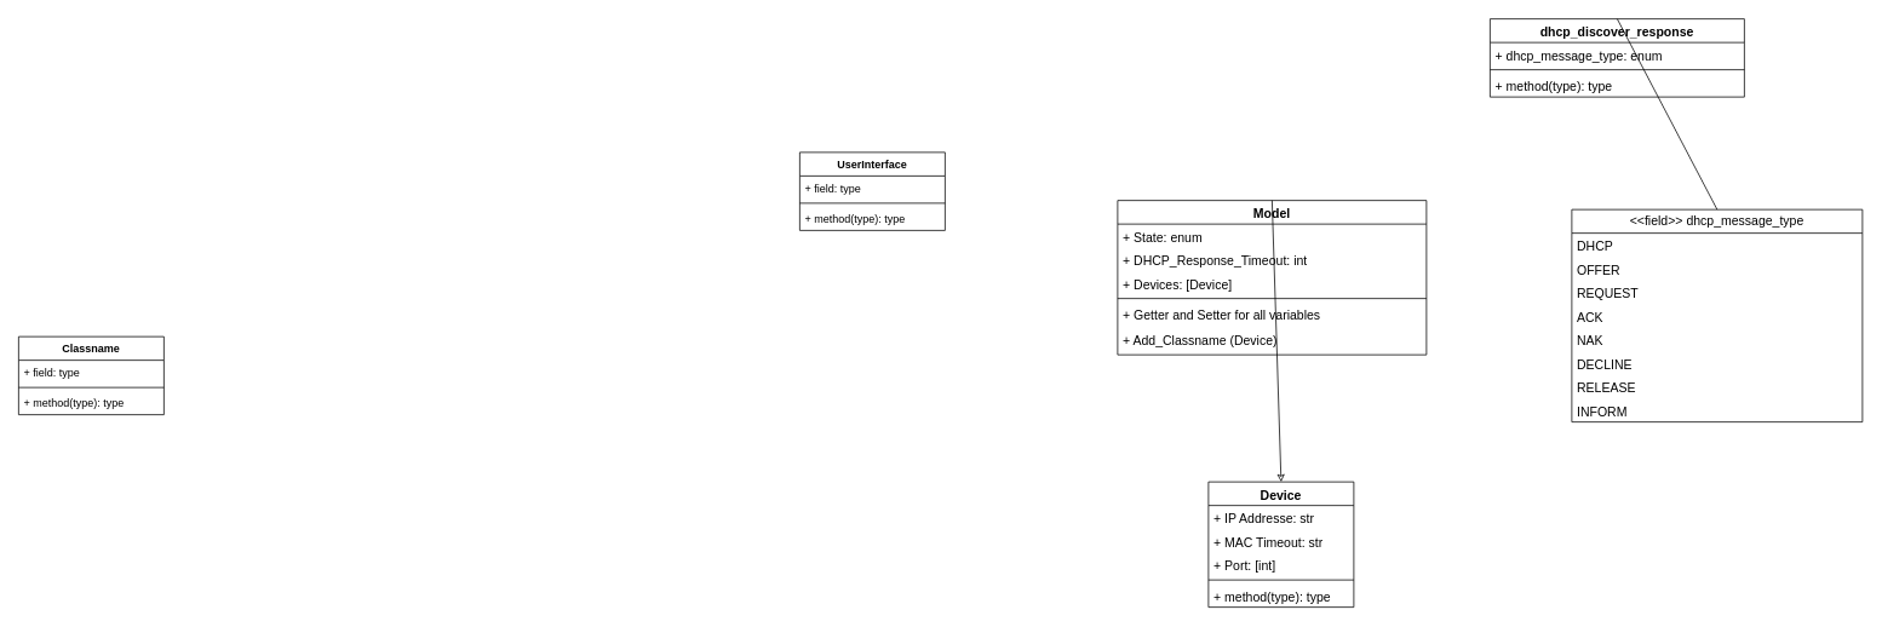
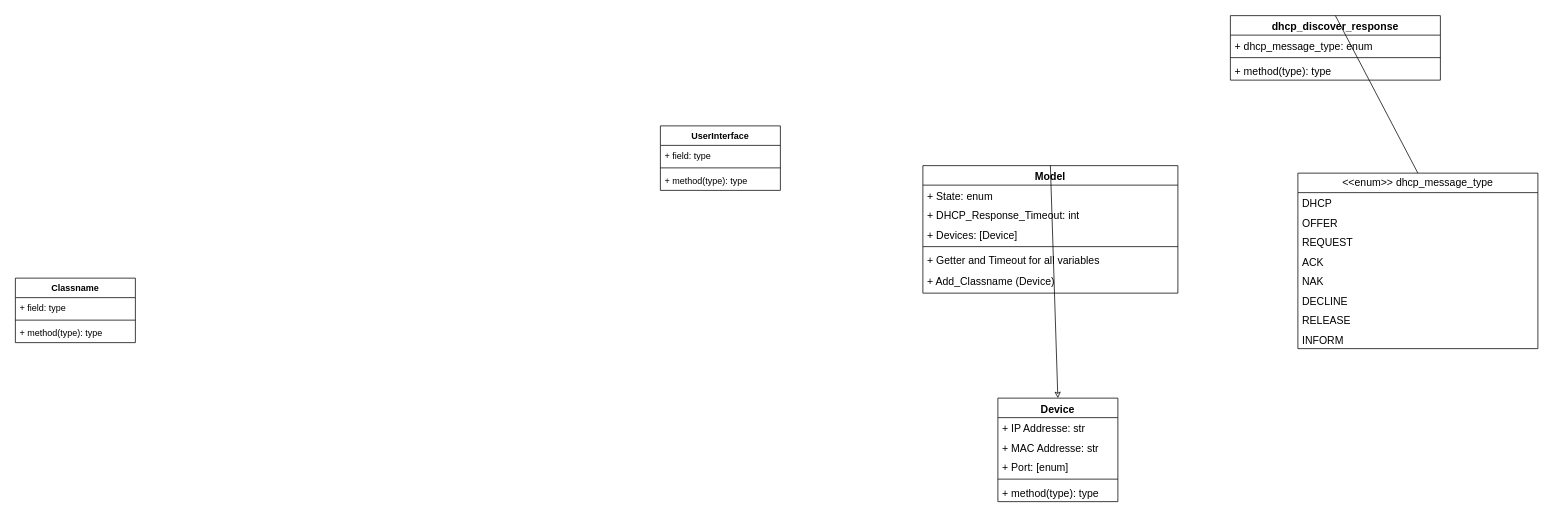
  <mxCell id="0" />
  <mxCell id="1" parent="0" />
  <mxCell id="2" value="dhcp_discover_response" style="swimlane;fontStyle=1;align=center;verticalAlign=top;childLayout=stackLayout;horizontal=1;startSize=26;horizontalStack=0;resizeParent=1;resizeParentMax=0;resizeLast=0;collapsible=1;marginBottom=0;whiteSpace=wrap;html=1;fontSize=14;" vertex="1" parent="1"><mxGeometry x="1640" y="20" width="280" height="86" as="geometry" /></mxCell>
  <mxCell id="3" value="+ dhcp_message_type: enum" style="text;strokeColor=none;fillColor=none;align=left;verticalAlign=top;spacingLeft=4;spacingRight=4;overflow=hidden;rotatable=0;points=[[0,0.5],[1,0.5]];portConstraint=eastwest;whiteSpace=wrap;html=1;fontSize=14;" vertex="1" parent="2"><mxGeometry y="26" width="280" height="26" as="geometry" /></mxCell>
  <mxCell id="4" value="" style="line;strokeWidth=1;fillColor=none;align=left;verticalAlign=middle;spacingTop=-1;spacingLeft=3;spacingRight=3;rotatable=0;labelPosition=right;points=[];portConstraint=eastwest;strokeColor=inherit;fontSize=14;" vertex="1" parent="2"><mxGeometry y="52" width="280" height="8" as="geometry" /></mxCell>
  <mxCell id="5" value="+ method(type): type" style="text;strokeColor=none;fillColor=none;align=left;verticalAlign=top;spacingLeft=4;spacingRight=4;overflow=hidden;rotatable=0;points=[[0,0.5],[1,0.5]];portConstraint=eastwest;whiteSpace=wrap;html=1;fontSize=14;" vertex="1" parent="2"><mxGeometry y="60" width="280" height="26" as="geometry" /></mxCell>
- <mxCell id="6" value="&amp;lt;&amp;lt;field&amp;gt;&amp;gt; dhcp_message_type" style="swimlane;fontStyle=0;childLayout=stackLayout;horizontal=1;startSize=26;fillColor=none;horizontalStack=0;resizeParent=1;resizeParentMax=0;resizeLast=0;collapsible=1;marginBottom=0;whiteSpace=wrap;html=1;fontSize=14;" vertex="1" parent="1"><mxGeometry x="1730" y="230" width="320" height="234" as="geometry" /></mxCell>
+ <mxCell id="6" value="&amp;lt;&amp;lt;enum&amp;gt;&amp;gt; dhcp_message_type" style="swimlane;fontStyle=0;childLayout=stackLayout;horizontal=1;startSize=26;fillColor=none;horizontalStack=0;resizeParent=1;resizeParentMax=0;resizeLast=0;collapsible=1;marginBottom=0;whiteSpace=wrap;html=1;fontSize=14;" vertex="1" parent="1"><mxGeometry x="1730" y="230" width="320" height="234" as="geometry" /></mxCell>
  <mxCell id="7" value="DHCP" style="text;strokeColor=none;fillColor=none;align=left;verticalAlign=top;spacingLeft=4;spacingRight=4;overflow=hidden;rotatable=0;points=[[0,0.5],[1,0.5]];portConstraint=eastwest;whiteSpace=wrap;html=1;fontSize=14;" vertex="1" parent="6"><mxGeometry y="26" width="320" height="26" as="geometry" /></mxCell>
  <mxCell id="8" value="OFFER" style="text;strokeColor=none;fillColor=none;align=left;verticalAlign=top;spacingLeft=4;spacingRight=4;overflow=hidden;rotatable=0;points=[[0,0.5],[1,0.5]];portConstraint=eastwest;whiteSpace=wrap;html=1;fontSize=14;" vertex="1" parent="6"><mxGeometry y="52" width="320" height="26" as="geometry" /></mxCell>
  <mxCell id="9" value="REQUEST" style="text;strokeColor=none;fillColor=none;align=left;verticalAlign=top;spacingLeft=4;spacingRight=4;overflow=hidden;rotatable=0;points=[[0,0.5],[1,0.5]];portConstraint=eastwest;whiteSpace=wrap;html=1;fontSize=14;" vertex="1" parent="6"><mxGeometry y="78" width="320" height="26" as="geometry" /></mxCell>
  <mxCell id="10" value="ACK" style="text;strokeColor=none;fillColor=none;align=left;verticalAlign=top;spacingLeft=4;spacingRight=4;overflow=hidden;rotatable=0;points=[[0,0.5],[1,0.5]];portConstraint=eastwest;whiteSpace=wrap;html=1;fontSize=14;" vertex="1" parent="6"><mxGeometry y="104" width="320" height="26" as="geometry" /></mxCell>
  <mxCell id="11" value="NAK" style="text;strokeColor=none;fillColor=none;align=left;verticalAlign=top;spacingLeft=4;spacingRight=4;overflow=hidden;rotatable=0;points=[[0,0.5],[1,0.5]];portConstraint=eastwest;whiteSpace=wrap;html=1;fontSize=14;" vertex="1" parent="6"><mxGeometry y="130" width="320" height="26" as="geometry" /></mxCell>
  <mxCell id="12" value="DECLINE" style="text;strokeColor=none;fillColor=none;align=left;verticalAlign=top;spacingLeft=4;spacingRight=4;overflow=hidden;rotatable=0;points=[[0,0.5],[1,0.5]];portConstraint=eastwest;whiteSpace=wrap;html=1;fontSize=14;" vertex="1" parent="6"><mxGeometry y="156" width="320" height="26" as="geometry" /></mxCell>
  <mxCell id="13" value="RELEASE" style="text;strokeColor=none;fillColor=none;align=left;verticalAlign=top;spacingLeft=4;spacingRight=4;overflow=hidden;rotatable=0;points=[[0,0.5],[1,0.5]];portConstraint=eastwest;whiteSpace=wrap;html=1;fontSize=14;" vertex="1" parent="6"><mxGeometry y="182" width="320" height="26" as="geometry" /></mxCell>
  <mxCell id="14" value="INFORM" style="text;strokeColor=none;fillColor=none;align=left;verticalAlign=top;spacingLeft=4;spacingRight=4;overflow=hidden;rotatable=0;points=[[0,0.5],[1,0.5]];portConstraint=eastwest;whiteSpace=wrap;html=1;fontSize=14;" vertex="1" parent="6"><mxGeometry y="208" width="320" height="26" as="geometry" /></mxCell>
  <mxCell id="15" value="" style="endArrow=none;html=1;rounded=0;endFill=0;exitX=0.5;exitY=0;exitDx=0;exitDy=0;entryX=0.5;entryY=0;entryDx=0;entryDy=0;fontSize=14;" edge="1" parent="1" source="2" target="6"><mxGeometry width="50" height="50" relative="1" as="geometry"><mxPoint x="1810" y="210" as="sourcePoint" /><mxPoint x="1900" y="220" as="targetPoint" /></mxGeometry></mxCell>
  <mxCell id="16" value="Model" style="swimlane;fontStyle=1;align=center;verticalAlign=top;childLayout=stackLayout;horizontal=1;startSize=26;horizontalStack=0;resizeParent=1;resizeParentMax=0;resizeLast=0;collapsible=1;marginBottom=0;whiteSpace=wrap;html=1;fontSize=14;" vertex="1" parent="1"><mxGeometry x="1230" y="220" width="340" height="170" as="geometry" /></mxCell>
  <mxCell id="17" value="+ State: enum" style="text;strokeColor=none;fillColor=none;align=left;verticalAlign=top;spacingLeft=4;spacingRight=4;overflow=hidden;rotatable=0;points=[[0,0.5],[1,0.5]];portConstraint=eastwest;whiteSpace=wrap;html=1;fontSize=14;" vertex="1" parent="16"><mxGeometry y="26" width="340" height="26" as="geometry" /></mxCell>
  <mxCell id="18" value="+ DHCP_Response_Timeout: int" style="text;strokeColor=none;fillColor=none;align=left;verticalAlign=top;spacingLeft=4;spacingRight=4;overflow=hidden;rotatable=0;points=[[0,0.5],[1,0.5]];portConstraint=eastwest;whiteSpace=wrap;html=1;fontSize=14;" vertex="1" parent="16"><mxGeometry y="52" width="340" height="26" as="geometry" /></mxCell>
  <mxCell id="19" value="+ Devices: [Device]" style="text;strokeColor=none;fillColor=none;align=left;verticalAlign=top;spacingLeft=4;spacingRight=4;overflow=hidden;rotatable=0;points=[[0,0.5],[1,0.5]];portConstraint=eastwest;whiteSpace=wrap;html=1;fontSize=14;" vertex="1" parent="16"><mxGeometry y="78" width="340" height="26" as="geometry" /></mxCell>
  <mxCell id="20" value="" style="line;strokeWidth=1;fillColor=none;align=left;verticalAlign=middle;spacingTop=-1;spacingLeft=3;spacingRight=3;rotatable=0;labelPosition=right;points=[];portConstraint=eastwest;strokeColor=inherit;fontSize=14;" vertex="1" parent="16"><mxGeometry y="104" width="340" height="8" as="geometry" /></mxCell>
- <mxCell id="21" value="&lt;div&gt;+ Getter and Setter for all variables&lt;br&gt;&lt;/div&gt;" style="text;strokeColor=none;fillColor=none;align=left;verticalAlign=top;spacingLeft=4;spacingRight=4;overflow=hidden;rotatable=0;points=[[0,0.5],[1,0.5]];portConstraint=eastwest;whiteSpace=wrap;html=1;fontSize=14;" vertex="1" parent="16"><mxGeometry y="112" width="340" height="28" as="geometry" /></mxCell>
+ <mxCell id="21" value="&lt;div&gt;+ Getter and Timeout for all variables&lt;br&gt;&lt;/div&gt;" style="text;strokeColor=none;fillColor=none;align=left;verticalAlign=top;spacingLeft=4;spacingRight=4;overflow=hidden;rotatable=0;points=[[0,0.5],[1,0.5]];portConstraint=eastwest;whiteSpace=wrap;html=1;fontSize=14;" vertex="1" parent="16"><mxGeometry y="112" width="340" height="28" as="geometry" /></mxCell>
  <mxCell id="22" value="&lt;div&gt;+ Add_Classname (Device)&lt;br&gt;&lt;/div&gt;" style="text;strokeColor=none;fillColor=none;align=left;verticalAlign=top;spacingLeft=4;spacingRight=4;overflow=hidden;rotatable=0;points=[[0,0.5],[1,0.5]];portConstraint=eastwest;whiteSpace=wrap;html=1;fontSize=14;" vertex="1" parent="16"><mxGeometry y="140" width="340" height="30" as="geometry" /></mxCell>
  <mxCell id="23" value="Device" style="swimlane;fontStyle=1;align=center;verticalAlign=top;childLayout=stackLayout;horizontal=1;startSize=26;horizontalStack=0;resizeParent=1;resizeParentMax=0;resizeLast=0;collapsible=1;marginBottom=0;whiteSpace=wrap;html=1;fontSize=14;" vertex="1" parent="1"><mxGeometry x="1330" y="530" width="160" height="138" as="geometry" /></mxCell>
  <mxCell id="24" value="+ IP Addresse: str" style="text;strokeColor=none;fillColor=none;align=left;verticalAlign=top;spacingLeft=4;spacingRight=4;overflow=hidden;rotatable=0;points=[[0,0.5],[1,0.5]];portConstraint=eastwest;whiteSpace=wrap;html=1;fontSize=14;" vertex="1" parent="23"><mxGeometry y="26" width="160" height="26" as="geometry" /></mxCell>
- <mxCell id="25" value="+ MAC Timeout: str" style="text;strokeColor=none;fillColor=none;align=left;verticalAlign=top;spacingLeft=4;spacingRight=4;overflow=hidden;rotatable=0;points=[[0,0.5],[1,0.5]];portConstraint=eastwest;whiteSpace=wrap;html=1;fontSize=14;" vertex="1" parent="23"><mxGeometry y="52" width="160" height="26" as="geometry" /></mxCell>
- <mxCell id="26" value="+ Port: [int]" style="text;strokeColor=none;fillColor=none;align=left;verticalAlign=top;spacingLeft=4;spacingRight=4;overflow=hidden;rotatable=0;points=[[0,0.5],[1,0.5]];portConstraint=eastwest;whiteSpace=wrap;html=1;fontSize=14;" vertex="1" parent="23"><mxGeometry y="78" width="160" height="26" as="geometry" /></mxCell>
+ <mxCell id="25" value="+ MAC Addresse: str" style="text;strokeColor=none;fillColor=none;align=left;verticalAlign=top;spacingLeft=4;spacingRight=4;overflow=hidden;rotatable=0;points=[[0,0.5],[1,0.5]];portConstraint=eastwest;whiteSpace=wrap;html=1;fontSize=14;" vertex="1" parent="23"><mxGeometry y="52" width="160" height="26" as="geometry" /></mxCell>
+ <mxCell id="26" value="+ Port: [enum]" style="text;strokeColor=none;fillColor=none;align=left;verticalAlign=top;spacingLeft=4;spacingRight=4;overflow=hidden;rotatable=0;points=[[0,0.5],[1,0.5]];portConstraint=eastwest;whiteSpace=wrap;html=1;fontSize=14;" vertex="1" parent="23"><mxGeometry y="78" width="160" height="26" as="geometry" /></mxCell>
  <mxCell id="27" value="" style="line;strokeWidth=1;fillColor=none;align=left;verticalAlign=middle;spacingTop=-1;spacingLeft=3;spacingRight=3;rotatable=0;labelPosition=right;points=[];portConstraint=eastwest;strokeColor=inherit;fontSize=14;" vertex="1" parent="23"><mxGeometry y="104" width="160" height="8" as="geometry" /></mxCell>
  <mxCell id="28" value="+ method(type): type" style="text;strokeColor=none;fillColor=none;align=left;verticalAlign=top;spacingLeft=4;spacingRight=4;overflow=hidden;rotatable=0;points=[[0,0.5],[1,0.5]];portConstraint=eastwest;whiteSpace=wrap;html=1;fontSize=14;" vertex="1" parent="23"><mxGeometry y="112" width="160" height="26" as="geometry" /></mxCell>
  <mxCell id="29" value="Classname" style="swimlane;fontStyle=1;align=center;verticalAlign=top;childLayout=stackLayout;horizontal=1;startSize=26;horizontalStack=0;resizeParent=1;resizeParentMax=0;resizeLast=0;collapsible=1;marginBottom=0;whiteSpace=wrap;html=1;" vertex="1" parent="1"><mxGeometry x="20" y="370" width="160" height="86" as="geometry" /></mxCell>
  <mxCell id="30" value="+ field: type" style="text;strokeColor=none;fillColor=none;align=left;verticalAlign=top;spacingLeft=4;spacingRight=4;overflow=hidden;rotatable=0;points=[[0,0.5],[1,0.5]];portConstraint=eastwest;whiteSpace=wrap;html=1;" vertex="1" parent="29"><mxGeometry y="26" width="160" height="26" as="geometry" /></mxCell>
  <mxCell id="31" value="" style="line;strokeWidth=1;fillColor=none;align=left;verticalAlign=middle;spacingTop=-1;spacingLeft=3;spacingRight=3;rotatable=0;labelPosition=right;points=[];portConstraint=eastwest;strokeColor=inherit;" vertex="1" parent="29"><mxGeometry y="52" width="160" height="8" as="geometry" /></mxCell>
  <mxCell id="32" value="+ method(type): type" style="text;strokeColor=none;fillColor=none;align=left;verticalAlign=top;spacingLeft=4;spacingRight=4;overflow=hidden;rotatable=0;points=[[0,0.5],[1,0.5]];portConstraint=eastwest;whiteSpace=wrap;html=1;" vertex="1" parent="29"><mxGeometry y="60" width="160" height="26" as="geometry" /></mxCell>
  <mxCell id="33" value="" style="endArrow=classic;html=1;rounded=0;endFill=0;entryX=0.5;entryY=0;entryDx=0;entryDy=0;fontSize=14;exitX=0.5;exitY=0;exitDx=0;exitDy=0;" edge="1" parent="1" source="16" target="23"><mxGeometry width="50" height="50" relative="1" as="geometry"><mxPoint x="1440" y="410" as="sourcePoint" /><mxPoint x="1680" y="620" as="targetPoint" /></mxGeometry></mxCell>
  <mxCell id="34" value="UserInterface" style="swimlane;fontStyle=1;align=center;verticalAlign=top;childLayout=stackLayout;horizontal=1;startSize=26;horizontalStack=0;resizeParent=1;resizeParentMax=0;resizeLast=0;collapsible=1;marginBottom=0;whiteSpace=wrap;html=1;" vertex="1" parent="1"><mxGeometry x="880" y="167" width="160" height="86" as="geometry" /></mxCell>
  <mxCell id="35" value="+ field: type" style="text;strokeColor=none;fillColor=none;align=left;verticalAlign=top;spacingLeft=4;spacingRight=4;overflow=hidden;rotatable=0;points=[[0,0.5],[1,0.5]];portConstraint=eastwest;whiteSpace=wrap;html=1;" vertex="1" parent="34"><mxGeometry y="26" width="160" height="26" as="geometry" /></mxCell>
  <mxCell id="36" value="" style="line;strokeWidth=1;fillColor=none;align=left;verticalAlign=middle;spacingTop=-1;spacingLeft=3;spacingRight=3;rotatable=0;labelPosition=right;points=[];portConstraint=eastwest;strokeColor=inherit;" vertex="1" parent="34"><mxGeometry y="52" width="160" height="8" as="geometry" /></mxCell>
  <mxCell id="37" value="+ method(type): type" style="text;strokeColor=none;fillColor=none;align=left;verticalAlign=top;spacingLeft=4;spacingRight=4;overflow=hidden;rotatable=0;points=[[0,0.5],[1,0.5]];portConstraint=eastwest;whiteSpace=wrap;html=1;" vertex="1" parent="34"><mxGeometry y="60" width="160" height="26" as="geometry" /></mxCell>
